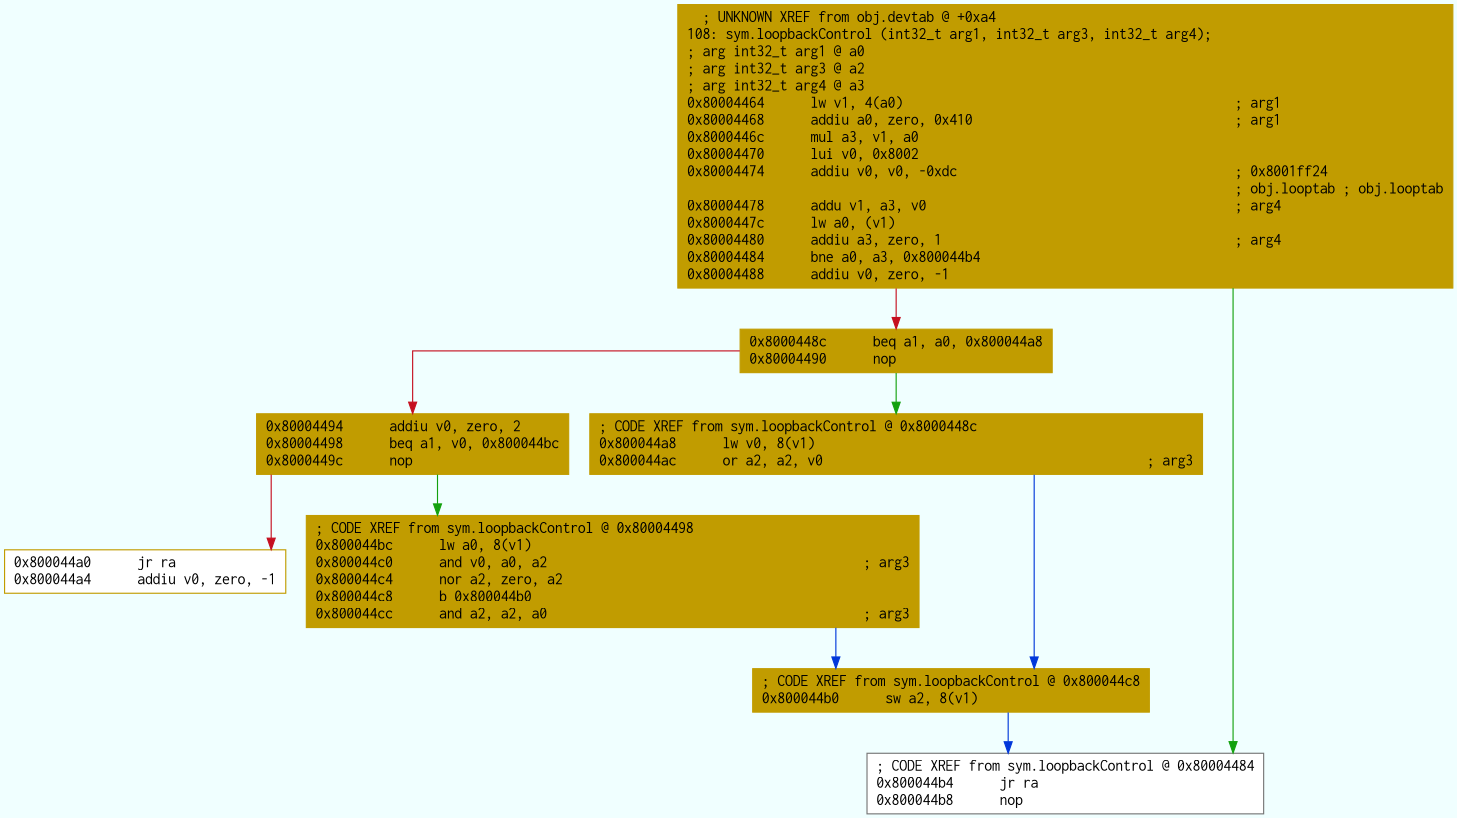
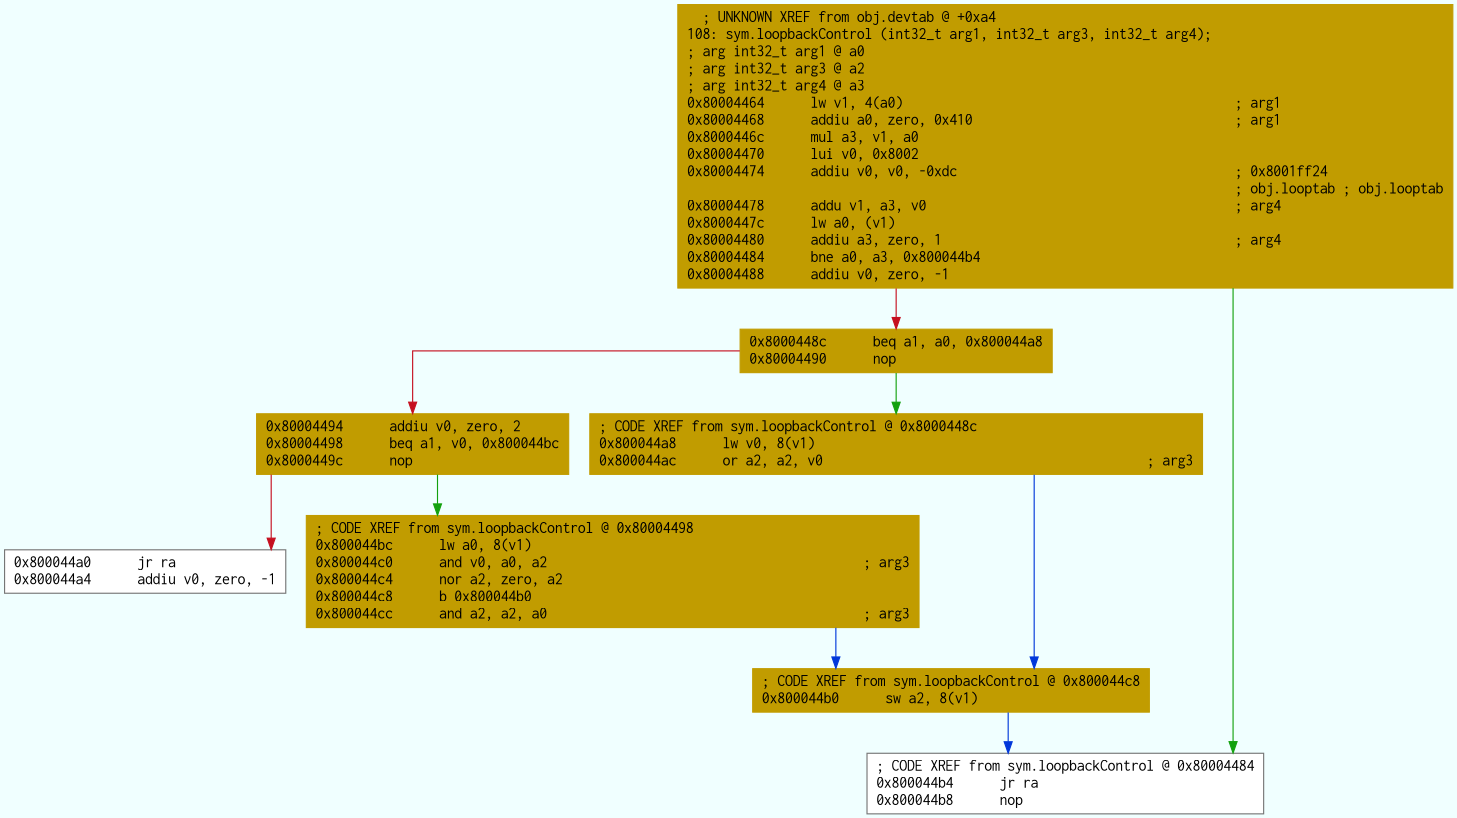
  digraph {
    bgcolor=azure
    fontname=Courier
    fontsize=8
    splines=ortho
    node [color="#c19c00" fillcolor="#c19c00" fontname=Courier shape=box style=filled]
    edge [arrowhead=normal color="#c50f1f"]
    n1 [label="  ; UNKNOWN XREF from obj.devtab @ +0xa4\l108: sym.loopbackControl (int32_t arg1, int32_t arg3, int32_t arg4);\l; arg int32_t arg1 @ a0\l; arg int32_t arg3 @ a2\l; arg int32_t arg4 @ a3\l0x80004464      lw v1, 4(a0)                                           ; arg1\l0x80004468      addiu a0, zero, 0x410                                  ; arg1\l0x8000446c      mul a3, v1, a0\l0x80004470      lui v0, 0x8002\l0x80004474      addiu v0, v0, -0xdc                                    ; 0x8001ff24\l                                                                       ; obj.looptab ; obj.looptab\l0x80004478      addu v1, a3, v0                                        ; arg4\l0x8000447c      lw a0, (v1)\l0x80004480      addiu a3, zero, 1                                      ; arg4\l0x80004484      bne a0, a3, 0x800044b4\l0x80004488      addiu v0, zero, -1\l"]
    n2 [label="0x8000448c      beq a1, a0, 0x800044a8\l0x80004490      nop\l"]
    n3 [color="#767676" fillcolor=white label="; CODE XREF from sym.loopbackControl @ 0x80004484\l0x800044b4      jr ra\l0x800044b8      nop\l"]
    n4 [label="0x80004494      addiu v0, zero, 2\l0x80004498      beq a1, v0, 0x800044bc\l0x8000449c      nop\l"]
    n5 [label="; CODE XREF from sym.loopbackControl @ 0x8000448c\l0x800044a8      lw v0, 8(v1)\l0x800044ac      or a2, a2, v0                                          ; arg3\l"]
-   n6 [fillcolor=white label="0x800044a0      jr ra\l0x800044a4      addiu v0, zero, -1\l"]
+   n6 [color="#767676" fillcolor=white label="0x800044a0      jr ra\l0x800044a4      addiu v0, zero, -1\l"]
    n7 [label="; CODE XREF from sym.loopbackControl @ 0x80004498\l0x800044bc      lw a0, 8(v1)\l0x800044c0      and v0, a0, a2                                         ; arg3\l0x800044c4      nor a2, zero, a2\l0x800044c8      b 0x800044b0\l0x800044cc      and a2, a2, a0                                         ; arg3\l"]
    n8 [label="; CODE XREF from sym.loopbackControl @ 0x800044c8\l0x800044b0      sw a2, 8(v1)\l"]
    n1 -> n2
    n1 -> n3 [color="#13a10e"]
    n2 -> n4
    n2 -> n5 [color="#13a10e"]
    n4 -> n6
    n4 -> n7 [color="#13a10e"]
    n5 -> n8 [color="#0037da"]
    n7 -> n8 [color="#0037da"]
    n8 -> n3 [color="#0037da"]
  }
